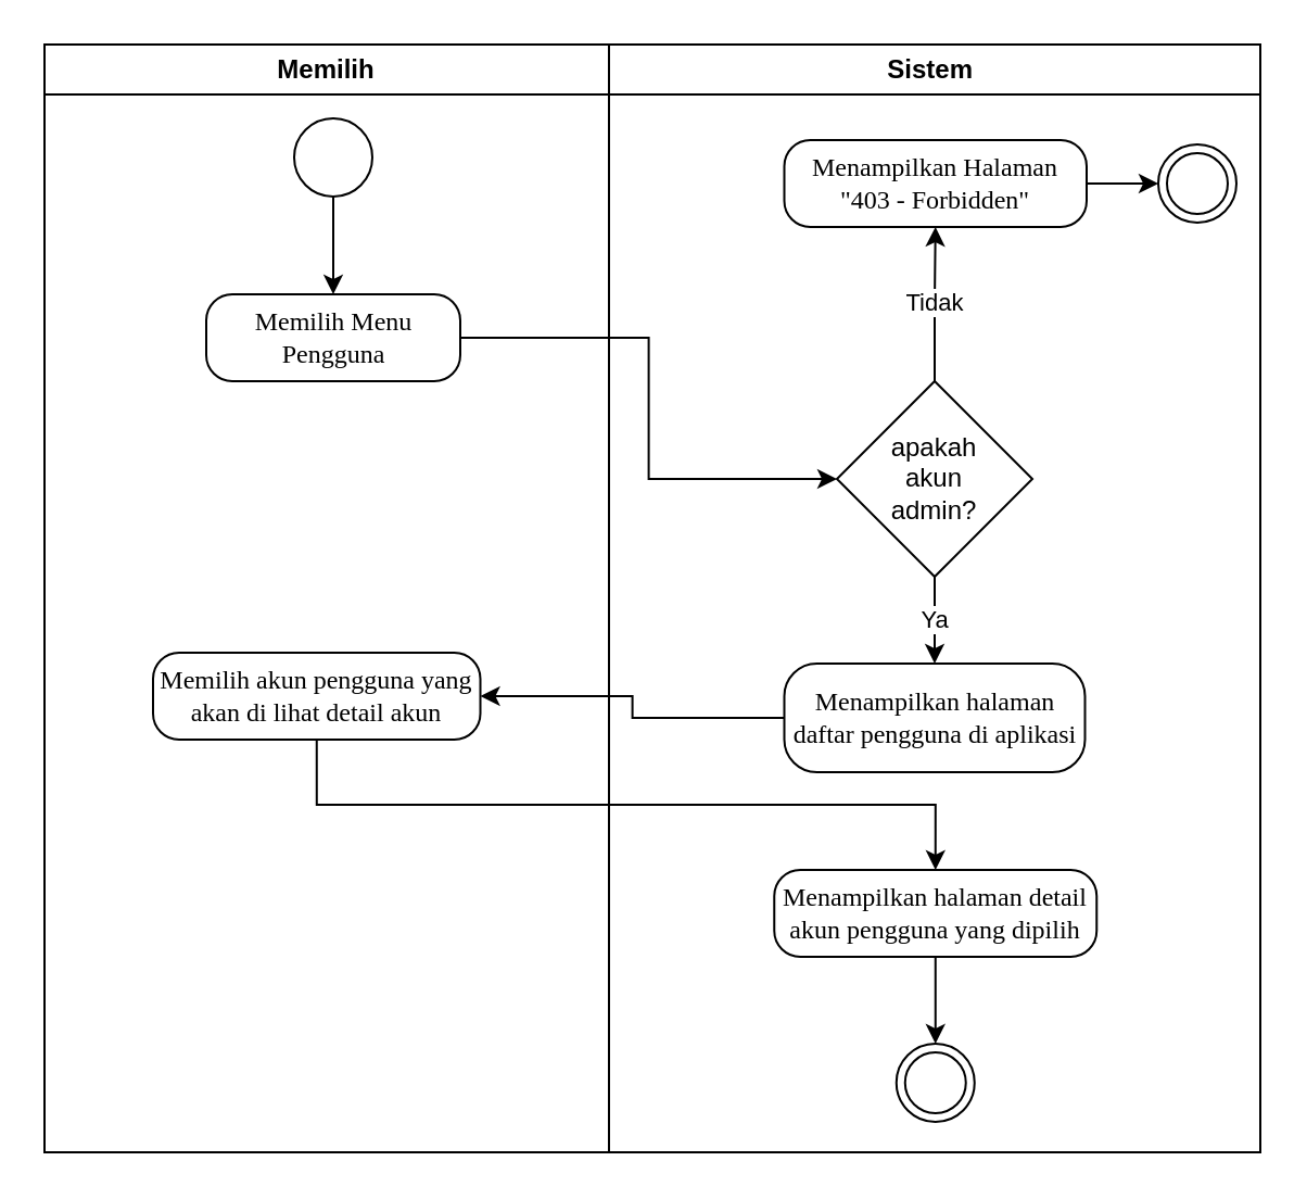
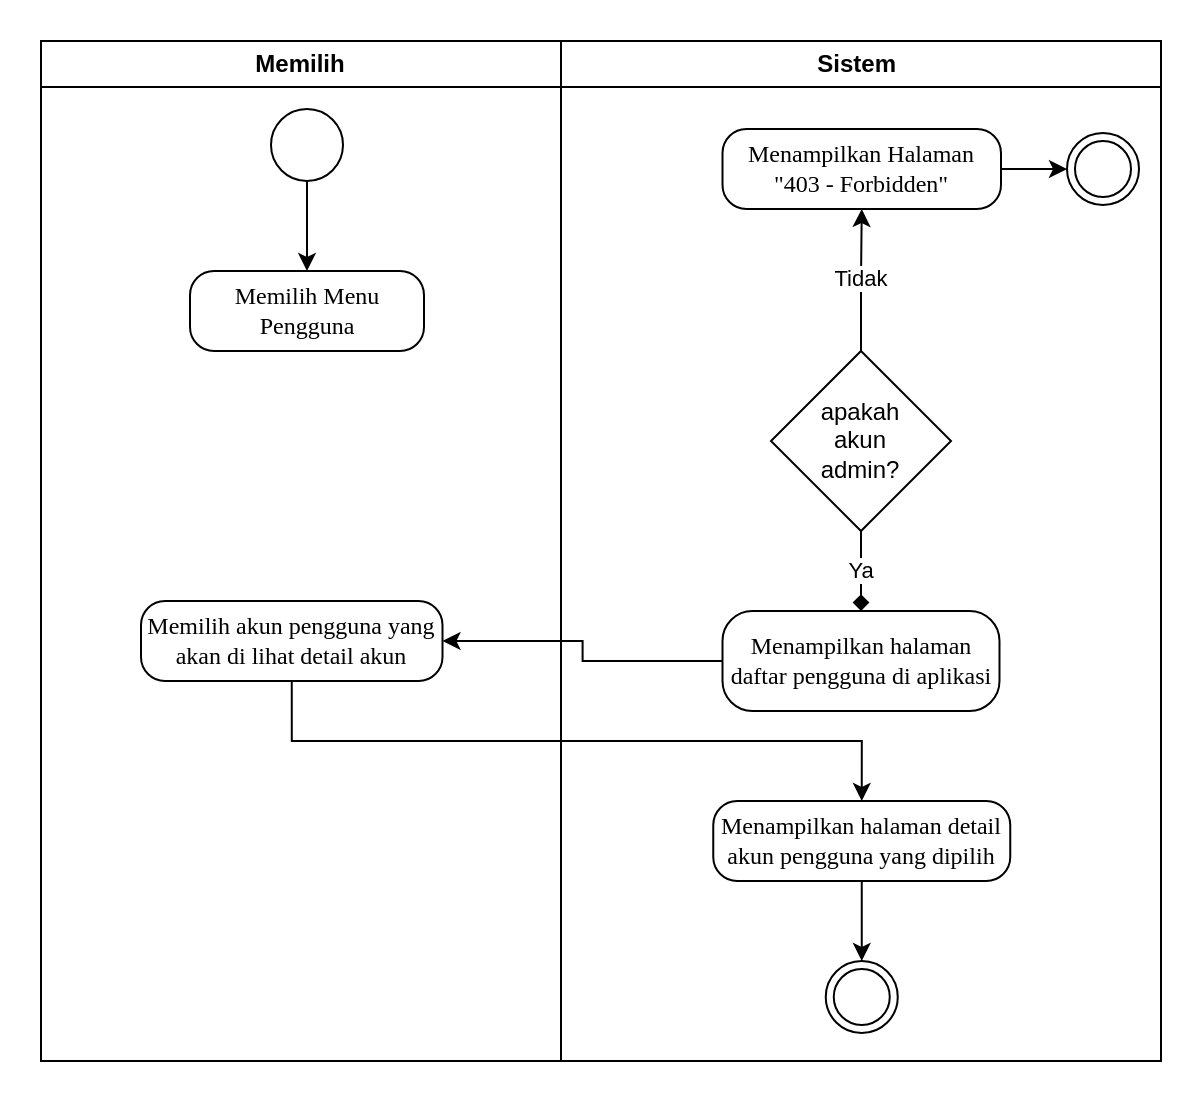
  <mxCell id="0" />
  <mxCell id="1" parent="0" />
  <mxCell id="2" value="Memilih" style="swimlane;whiteSpace=wrap;html=1;" parent="1" vertex="1"><mxGeometry x="20" y="20" width="260" height="510" as="geometry" /></mxCell>
  <mxCell id="3" style="edgeStyle=orthogonalEdgeStyle;rounded=0;orthogonalLoop=1;jettySize=auto;html=1;exitX=0.5;exitY=1;exitDx=0;exitDy=0;entryX=0.5;entryY=0;entryDx=0;entryDy=0;" parent="2" source="4" target="5" edge="1"><mxGeometry relative="1" as="geometry" /></mxCell>
  <mxCell id="4" value="" style="ellipse;html=1;" parent="2" vertex="1"><mxGeometry x="115" y="34" width="36" height="36" as="geometry" /></mxCell>
  <mxCell id="5" value="&lt;font style=&quot;font-size: 12px;&quot; face=&quot;Times New Roman&quot;&gt;Memilih Menu Pengguna&lt;/font&gt;" style="rounded=1;whiteSpace=wrap;html=1;arcSize=30;" parent="2" vertex="1"><mxGeometry x="74.5" y="115" width="117" height="40" as="geometry" /></mxCell>
  <mxCell id="6" value="&lt;font face=&quot;Times New Roman&quot;&gt;Memilih akun pengguna yang akan di lihat detail akun&lt;/font&gt;" style="rounded=1;whiteSpace=wrap;html=1;arcSize=30;" parent="2" vertex="1"><mxGeometry x="50" y="280" width="150.75" height="40" as="geometry" /></mxCell>
  <mxCell id="7" value="Sistem&amp;nbsp;" style="swimlane;whiteSpace=wrap;html=1;" parent="1" vertex="1"><mxGeometry x="280" y="20" width="300" height="510" as="geometry" /></mxCell>
  <mxCell id="8" value="&lt;font style=&quot;font-size: 12px;&quot; face=&quot;Times New Roman&quot;&gt;Menampilkan halaman daftar pengguna di aplikasi&lt;/font&gt;" style="rounded=1;whiteSpace=wrap;html=1;arcSize=30;" parent="7" vertex="1"><mxGeometry x="80.75" y="285" width="138.5" height="50" as="geometry" /></mxCell>
  <mxCell id="9" style="edgeStyle=orthogonalEdgeStyle;rounded=0;orthogonalLoop=1;jettySize=auto;html=1;exitX=1;exitY=0.5;exitDx=0;exitDy=0;entryX=0;entryY=0.5;entryDx=0;entryDy=0;" parent="7" source="10" target="16" edge="1"><mxGeometry relative="1" as="geometry" /></mxCell>
  <mxCell id="10" value="&lt;font face=&quot;Times New Roman&quot;&gt;Menampilkan Halaman&lt;br&gt;&quot;403 - Forbidden&quot;&lt;br&gt;&lt;/font&gt;" style="rounded=1;whiteSpace=wrap;html=1;arcSize=30;" parent="7" vertex="1"><mxGeometry x="80.75" y="44" width="139.25" height="40" as="geometry" /></mxCell>
  <mxCell id="11" style="edgeStyle=orthogonalEdgeStyle;rounded=0;orthogonalLoop=1;jettySize=auto;html=1;exitX=0.5;exitY=1;exitDx=0;exitDy=0;entryX=0.5;entryY=0;entryDx=0;entryDy=0;" parent="7" source="12" target="17" edge="1"><mxGeometry relative="1" as="geometry" /></mxCell>
  <mxCell id="12" value="&lt;font face=&quot;Times New Roman&quot;&gt;Menampilkan halaman detail akun pengguna yang dipilih&lt;/font&gt;" style="rounded=1;whiteSpace=wrap;html=1;arcSize=30;" parent="7" vertex="1"><mxGeometry x="76.13" y="380" width="148.5" height="40" as="geometry" /></mxCell>
- <mxCell id="13" value="Ya" style="edgeStyle=orthogonalEdgeStyle;rounded=0;orthogonalLoop=1;jettySize=auto;html=1;exitX=0.5;exitY=1;exitDx=0;exitDy=0;entryX=0.5;entryY=0;entryDx=0;entryDy=0;" parent="7" source="15" target="8" edge="1"><mxGeometry relative="1" as="geometry" /></mxCell>
+ <mxCell id="13" value="Ya" style="edgeStyle=orthogonalEdgeStyle;rounded=0;orthogonalLoop=1;jettySize=auto;html=1;exitX=0.5;exitY=1;exitDx=0;exitDy=0;entryX=0.5;entryY=0;entryDx=0;entryDy=0;endArrow=diamond;" parent="7" source="15" target="8" edge="1"><mxGeometry relative="1" as="geometry" /></mxCell>
  <mxCell id="14" value="Tidak" style="edgeStyle=orthogonalEdgeStyle;rounded=0;orthogonalLoop=1;jettySize=auto;html=1;exitX=0.5;exitY=0;exitDx=0;exitDy=0;entryX=0.5;entryY=1;entryDx=0;entryDy=0;" parent="7" source="15" target="10" edge="1"><mxGeometry relative="1" as="geometry" /></mxCell>
  <mxCell id="15" value="apakah&lt;br&gt;akun&lt;br&gt;admin?" style="rhombus;whiteSpace=wrap;html=1;" parent="7" vertex="1"><mxGeometry x="105" y="155" width="90" height="90" as="geometry" /></mxCell>
  <mxCell id="16" value="" style="ellipse;html=1;shape=endState;" parent="7" vertex="1"><mxGeometry x="253" y="46" width="36" height="36" as="geometry" /></mxCell>
  <mxCell id="17" value="" style="ellipse;html=1;shape=endState;" parent="7" vertex="1"><mxGeometry x="132.38" y="460" width="36" height="36" as="geometry" /></mxCell>
- <mxCell id="18" style="edgeStyle=orthogonalEdgeStyle;rounded=0;orthogonalLoop=1;jettySize=auto;html=1;exitX=1;exitY=0.5;exitDx=0;exitDy=0;entryX=0;entryY=0.5;entryDx=0;entryDy=0;" parent="1" source="5" target="15" edge="1"><mxGeometry relative="1" as="geometry" /></mxCell>
  <mxCell id="19" style="edgeStyle=orthogonalEdgeStyle;rounded=0;orthogonalLoop=1;jettySize=auto;html=1;exitX=0;exitY=0.5;exitDx=0;exitDy=0;entryX=1;entryY=0.5;entryDx=0;entryDy=0;" parent="1" source="8" target="6" edge="1"><mxGeometry relative="1" as="geometry" /></mxCell>
  <mxCell id="20" style="edgeStyle=orthogonalEdgeStyle;rounded=0;orthogonalLoop=1;jettySize=auto;html=1;exitX=0.5;exitY=1;exitDx=0;exitDy=0;entryX=0.5;entryY=0;entryDx=0;entryDy=0;" parent="1" source="6" target="12" edge="1"><mxGeometry relative="1" as="geometry" /></mxCell>
